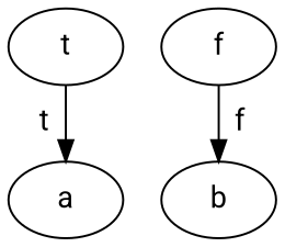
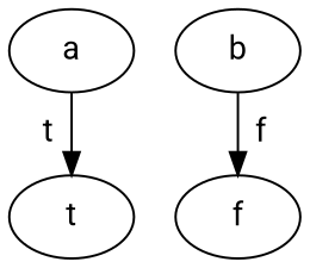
  digraph {
    fontname=Roboto
    node [fontname=Roboto]
    edge [fontname=Roboto labeldistance=2]
    a
    t
    b
    f
-   t -> a [labelangle=-30 taillabel=t]
-   f -> b [labelangle=30 taillabel=f]
+   a -> t [labelangle=-30 taillabel=t]
+   b -> f [labelangle=30 taillabel=f]
  }
